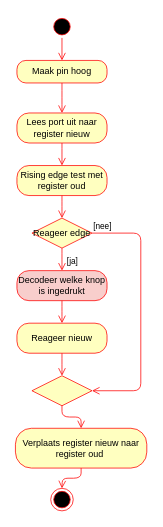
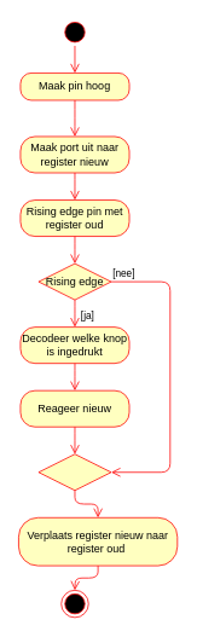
  <mxCell id="0" />
  <mxCell id="1" parent="0" />
  <mxCell id="2" value="" style="ellipse;html=1;shape=startState;fillColor=#000000;strokeColor=#ff0000;" parent="1" vertex="1"><mxGeometry x="67" y="20" width="30" height="30" as="geometry" /></mxCell>
  <mxCell id="3" value="" style="edgeStyle=orthogonalEdgeStyle;html=1;verticalAlign=bottom;endArrow=open;endSize=8;strokeColor=#ff0000;entryX=0.5;entryY=0;entryDx=0;entryDy=0;" parent="1" source="2" target="4" edge="1"><mxGeometry relative="1" as="geometry"><mxPoint x="82" y="80" as="targetPoint" /></mxGeometry></mxCell>
  <mxCell id="4" value="Maak pin hoog" style="rounded=1;whiteSpace=wrap;html=1;arcSize=40;fontColor=#000000;fillColor=#ffffc0;strokeColor=#ff0000;" parent="1" vertex="1"><mxGeometry x="22" y="80" width="120" height="30" as="geometry" /></mxCell>
  <mxCell id="5" value="" style="edgeStyle=orthogonalEdgeStyle;html=1;verticalAlign=bottom;endArrow=open;endSize=8;strokeColor=#ff0000;" parent="1" source="4" edge="1"><mxGeometry relative="1" as="geometry"><mxPoint x="82" y="150" as="targetPoint" /></mxGeometry></mxCell>
- <mxCell id="6" value="Lees port uit naar register nieuw" style="rounded=1;whiteSpace=wrap;html=1;arcSize=40;fontColor=#000000;fillColor=#ffffc0;strokeColor=#ff0000;" parent="1" vertex="1"><mxGeometry x="22" y="150" width="120" height="40" as="geometry" /></mxCell>
+ <mxCell id="6" value="Maak port uit naar register nieuw" style="rounded=1;whiteSpace=wrap;html=1;arcSize=40;fontColor=#000000;fillColor=#ffffc0;strokeColor=#ff0000;" parent="1" vertex="1"><mxGeometry x="22" y="150" width="120" height="40" as="geometry" /></mxCell>
  <mxCell id="7" value="" style="edgeStyle=orthogonalEdgeStyle;html=1;verticalAlign=bottom;endArrow=open;endSize=8;strokeColor=#ff0000;" parent="1" source="6" edge="1"><mxGeometry relative="1" as="geometry"><mxPoint x="82" y="220" as="targetPoint" /></mxGeometry></mxCell>
- <mxCell id="8" value="Rising edge test met register oud" style="rounded=1;whiteSpace=wrap;html=1;arcSize=40;fontColor=#000000;fillColor=#ffffc0;strokeColor=#ff0000;" parent="1" vertex="1"><mxGeometry x="22" y="220" width="120" height="40" as="geometry" /></mxCell>
+ <mxCell id="8" value="Rising edge pin met register oud" style="rounded=1;whiteSpace=wrap;html=1;arcSize=40;fontColor=#000000;fillColor=#ffffc0;strokeColor=#ff0000;" parent="1" vertex="1"><mxGeometry x="22" y="220" width="120" height="40" as="geometry" /></mxCell>
  <mxCell id="9" value="" style="edgeStyle=orthogonalEdgeStyle;html=1;verticalAlign=bottom;endArrow=open;endSize=8;strokeColor=#ff0000;" parent="1" source="8" edge="1"><mxGeometry relative="1" as="geometry"><mxPoint x="82" y="290" as="targetPoint" /></mxGeometry></mxCell>
- <mxCell id="10" value="Reageer edge" style="rhombus;whiteSpace=wrap;html=1;fillColor=#ffffc0;strokeColor=#ff0000;" parent="1" vertex="1"><mxGeometry x="42" y="290" width="80" height="40" as="geometry" /></mxCell>
+ <mxCell id="10" value="Rising edge" style="rhombus;whiteSpace=wrap;html=1;fillColor=#ffffc0;strokeColor=#ff0000;" parent="1" vertex="1"><mxGeometry x="42" y="290" width="80" height="40" as="geometry" /></mxCell>
  <mxCell id="11" value="[nee]" style="edgeStyle=orthogonalEdgeStyle;html=1;align=left;verticalAlign=bottom;endArrow=open;endSize=8;strokeColor=#ff0000;entryX=1;entryY=0.5;entryDx=0;entryDy=0;" parent="1" source="10" target="17" edge="1"><mxGeometry x="-1" relative="1" as="geometry"><mxPoint x="187" y="380" as="targetPoint" /><Array as="points"><mxPoint x="187" y="310" /><mxPoint x="187" y="520" /></Array></mxGeometry></mxCell>
  <mxCell id="12" value="[ja]" style="edgeStyle=orthogonalEdgeStyle;html=1;align=left;verticalAlign=top;endArrow=open;endSize=8;strokeColor=#ff0000;" parent="1" source="10" edge="1"><mxGeometry x="-0.692" y="5" relative="1" as="geometry"><mxPoint x="82" y="360" as="targetPoint" /><mxPoint as="offset" /></mxGeometry></mxCell>
- <mxCell id="13" value="Decodeer welke knop is ingedrukt" style="rounded=1;whiteSpace=wrap;html=1;arcSize=40;fontColor=#000000;fillColor=#f8cecc;strokeColor=#ff0000;" parent="1" vertex="1"><mxGeometry x="22" y="360" width="120" height="40" as="geometry" /></mxCell>
+ <mxCell id="13" value="Decodeer welke knop is ingedrukt" style="rounded=1;whiteSpace=wrap;html=1;arcSize=40;fontColor=#000000;fillColor=#ffffc0;strokeColor=#ff0000;" parent="1" vertex="1"><mxGeometry x="22" y="360" width="120" height="40" as="geometry" /></mxCell>
  <mxCell id="14" value="" style="edgeStyle=orthogonalEdgeStyle;html=1;verticalAlign=bottom;endArrow=open;endSize=8;strokeColor=#ff0000;" parent="1" source="13" edge="1"><mxGeometry relative="1" as="geometry"><mxPoint x="82" y="430" as="targetPoint" /></mxGeometry></mxCell>
  <mxCell id="15" value="Reageer nieuw" style="rounded=1;whiteSpace=wrap;html=1;arcSize=40;fontColor=#000000;fillColor=#ffffc0;strokeColor=#ff0000;" parent="1" vertex="1"><mxGeometry x="22" y="430" width="120" height="40" as="geometry" /></mxCell>
  <mxCell id="16" value="" style="edgeStyle=orthogonalEdgeStyle;html=1;verticalAlign=bottom;endArrow=open;endSize=8;strokeColor=#ff0000;" parent="1" source="15" edge="1"><mxGeometry relative="1" as="geometry"><mxPoint x="82" y="500" as="targetPoint" /></mxGeometry></mxCell>
  <mxCell id="17" value="" style="rhombus;whiteSpace=wrap;html=1;fillColor=#ffffc0;strokeColor=#ff0000;" parent="1" vertex="1"><mxGeometry x="42" y="500" width="80" height="40" as="geometry" /></mxCell>
  <mxCell id="18" value="" style="edgeStyle=orthogonalEdgeStyle;html=1;align=left;verticalAlign=top;endArrow=open;endSize=8;strokeColor=#ff0000;entryX=0.5;entryY=0;entryDx=0;entryDy=0;" parent="1" source="17" target="19" edge="1"><mxGeometry x="-1" relative="1" as="geometry"><mxPoint x="82" y="570" as="targetPoint" /></mxGeometry></mxCell>
  <mxCell id="19" value="Verplaats register nieuw naar register oud&amp;nbsp;" style="rounded=1;whiteSpace=wrap;html=1;arcSize=40;fontColor=#000000;fillColor=#ffffc0;strokeColor=#ff0000;" parent="1" vertex="1"><mxGeometry x="20" y="570" width="175" height="53" as="geometry" /></mxCell>
  <mxCell id="20" value="" style="edgeStyle=orthogonalEdgeStyle;html=1;verticalAlign=bottom;endArrow=open;endSize=8;strokeColor=#ff0000;" parent="1" source="19" edge="1"><mxGeometry relative="1" as="geometry"><mxPoint x="82" y="650" as="targetPoint" /></mxGeometry></mxCell>
  <mxCell id="21" value="" style="ellipse;html=1;shape=endState;fillColor=#000000;strokeColor=#ff0000;" parent="1" vertex="1"><mxGeometry x="67" y="650" width="30" height="30" as="geometry" /></mxCell>
